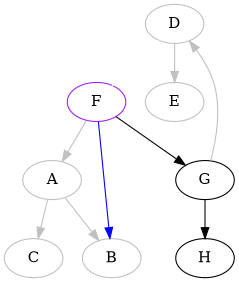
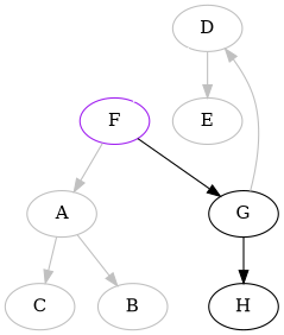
  digraph {
    node [color=gray]
    edge [color=gray]
    n1 [label=D]
    n2 [color=purple label=F]
    n3 [label=E]
    n4 [label=A]
    n5 [label=G color=""]
    n6 [label=B]
    n7 [label=C]
    n8 [label=H color=""]
    n1 -> n2 [color=white]
    n1 -> n3
    n2 -> n4
    n2 -> n5 [color=""]
-   n2 -> n6 [color=blue]
    n4 -> n6
    n4 -> n7
    n5 -> n1
    n5 -> n8 [color=""]
  }
